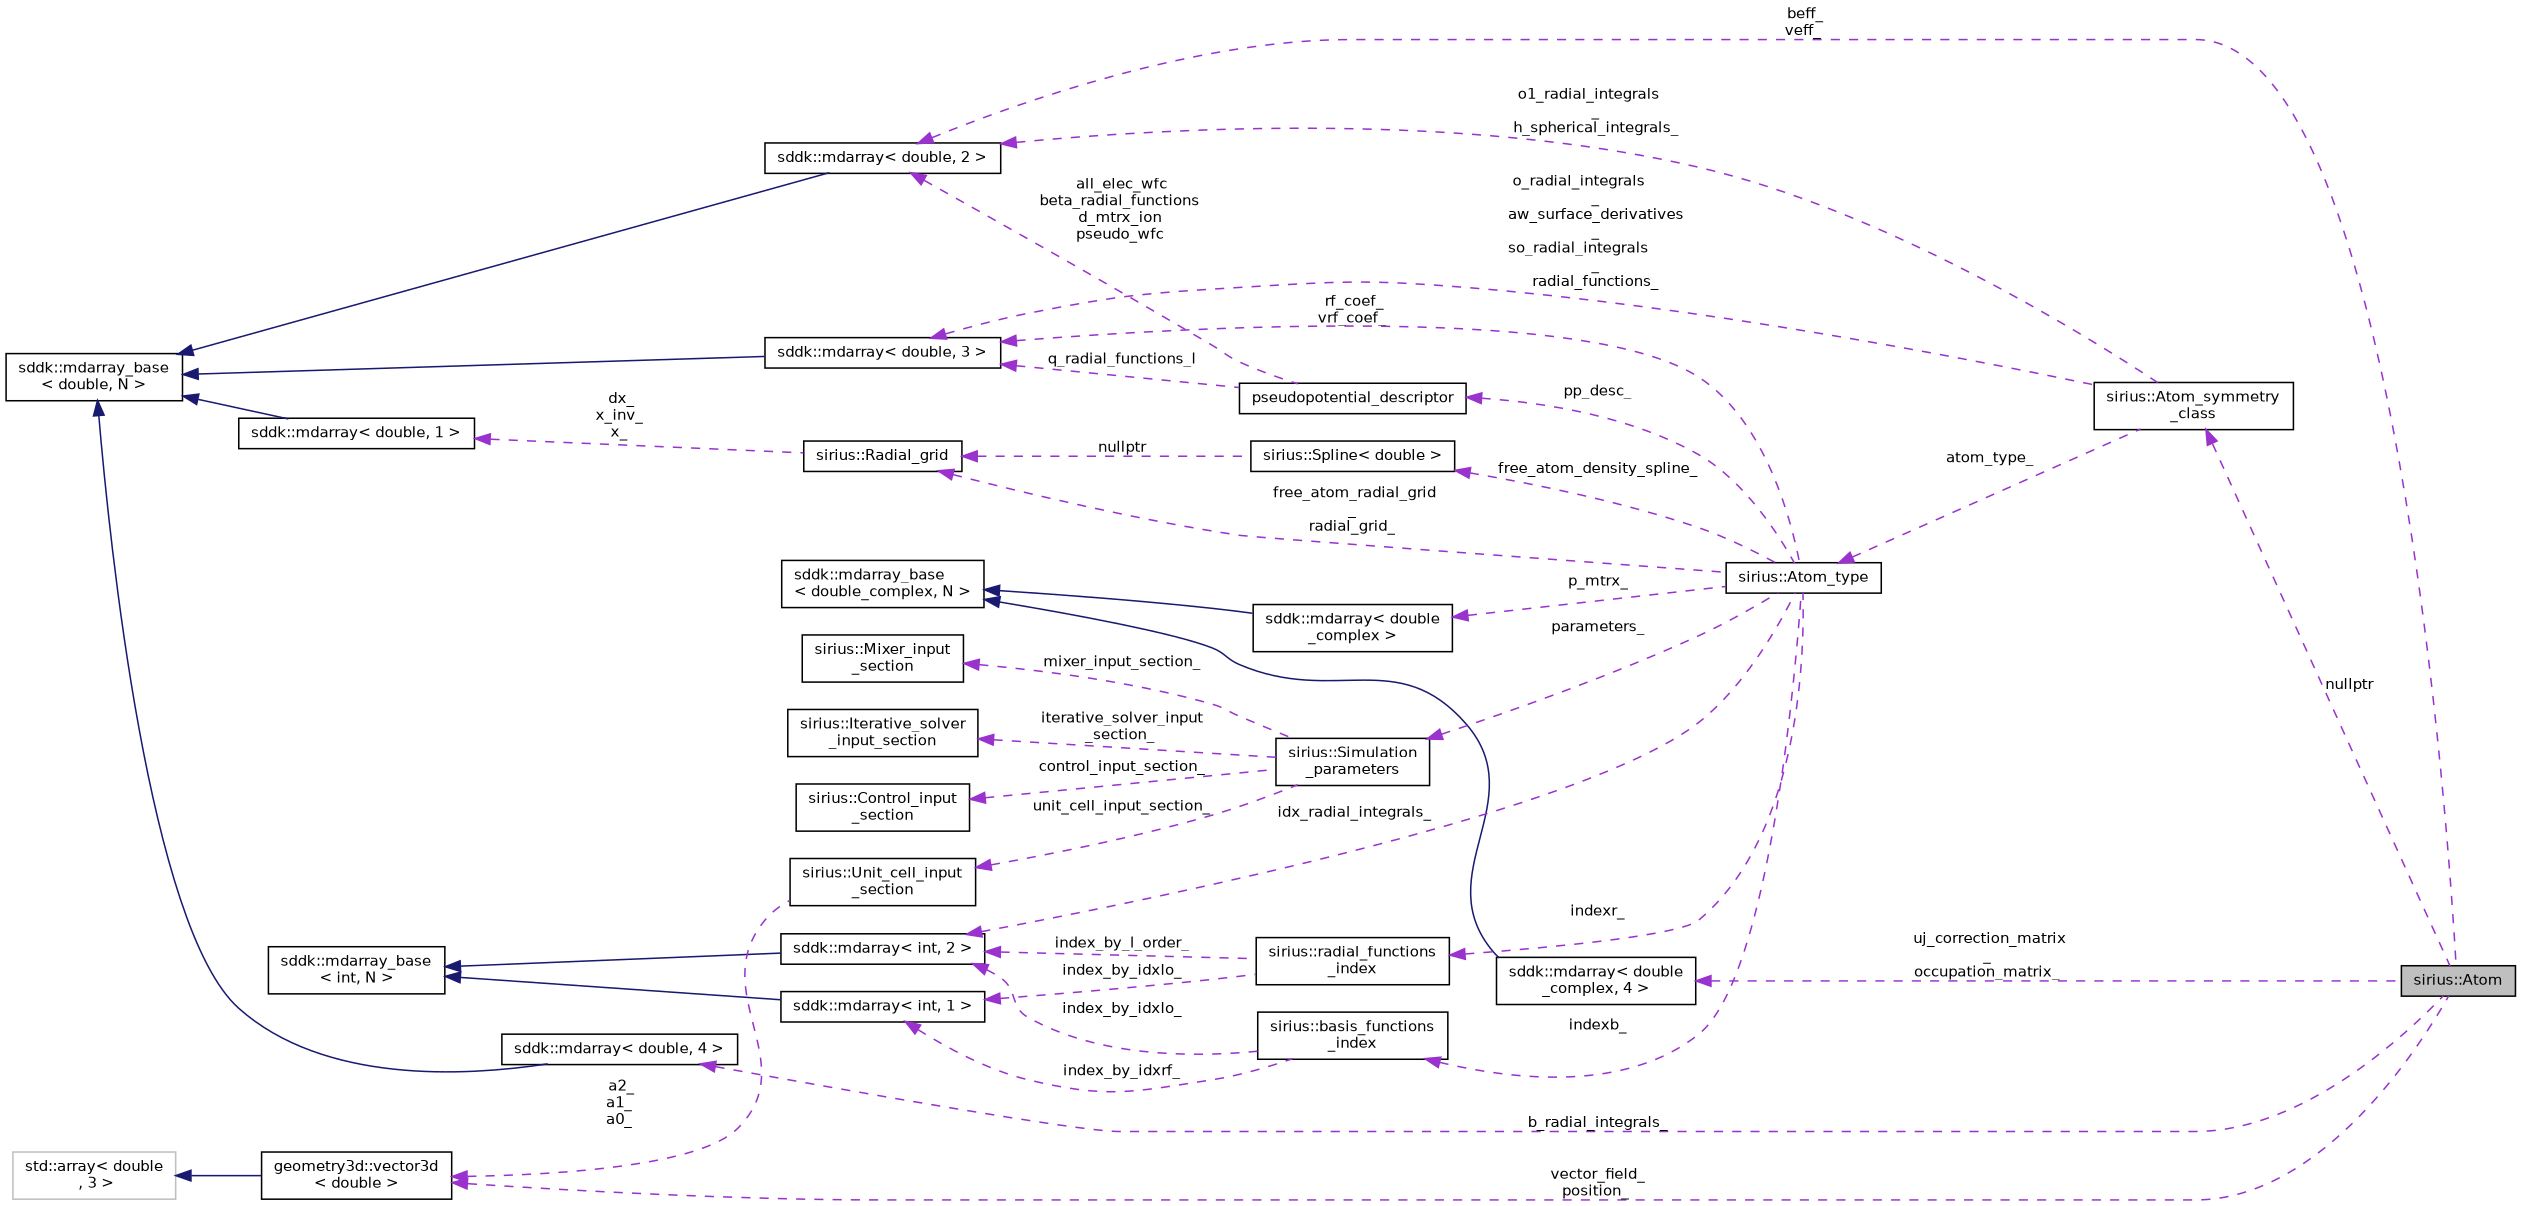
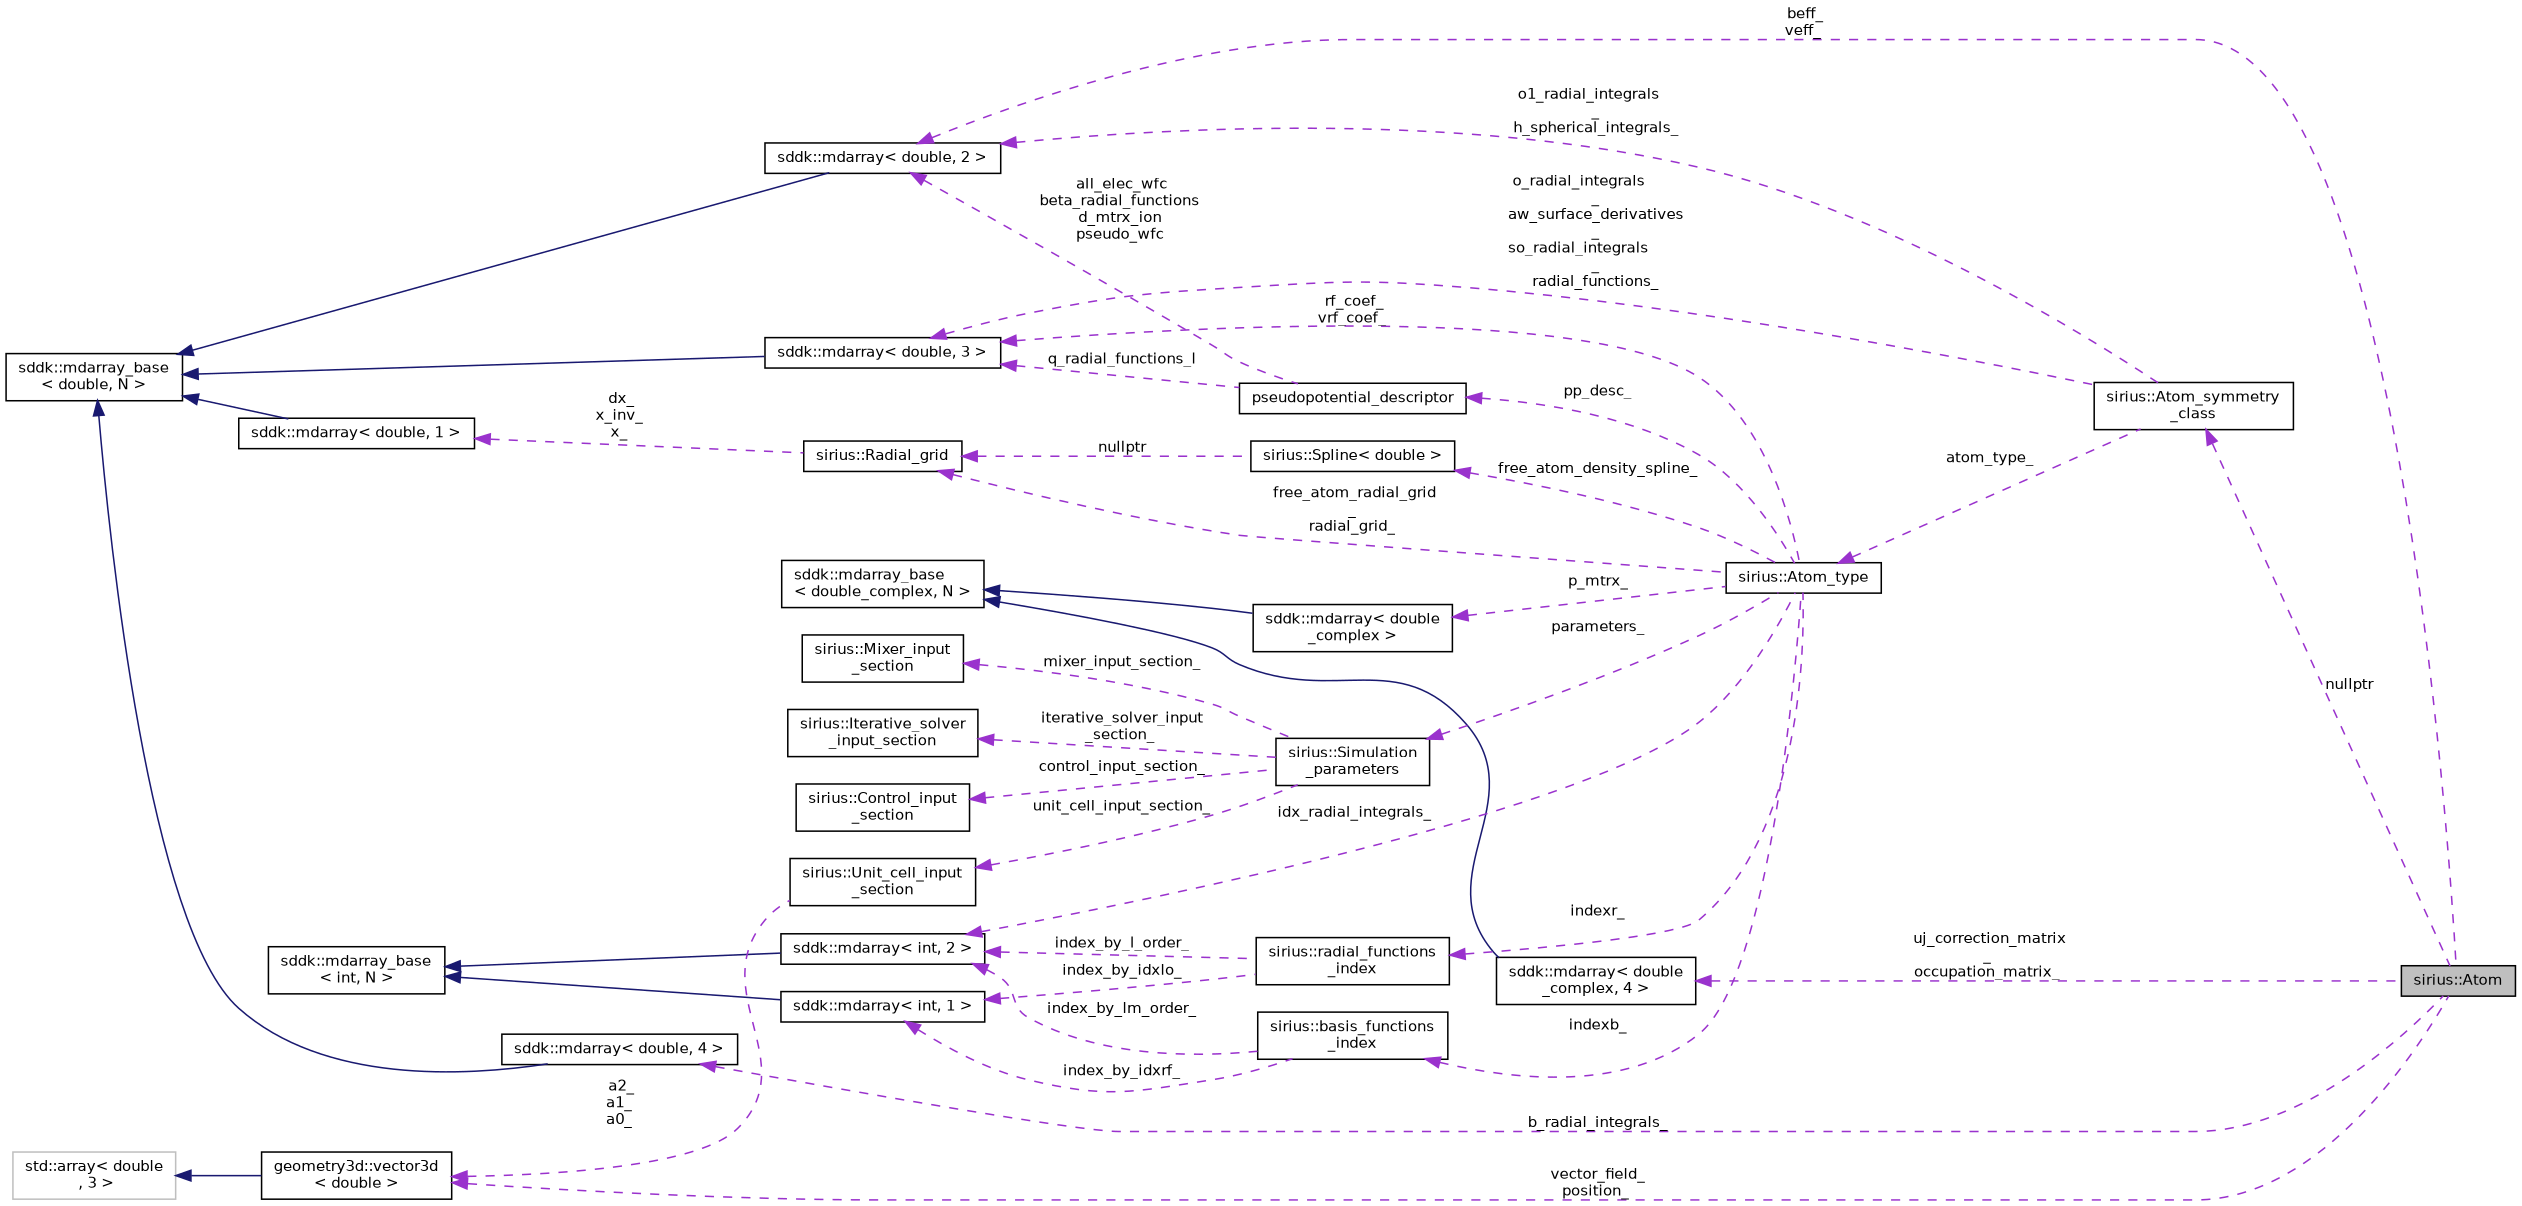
  digraph {
    rankdir=LR
    node [color=black fillcolor=white fontname=Helvetica fontsize=10 shape=record style=filled]
    edge [color=darkorchid3 dir=back fontname=Helvetica fontsize=10 labelfontname=Helvetica labelfontsize=10 style=dashed]
    n1 [fillcolor=grey75 fontcolor=black height=0.2 label="sirius::Atom" width=0.4]
    n2 [height=0.2 label="sddk::mdarray\< double\l_complex, 4 \>" width=0.4]
    n3 [height=0.2 label="sddk::mdarray_base\l\< double_complex, N \>" width=0.4]
    n4 [height=0.2 label="sddk::mdarray\< double\l_complex \>" width=0.4]
    n5 [height=0.2 label="sirius::Atom_type" width=0.4]
    n6 [height=0.2 label="sirius::Atom_symmetry\l_class" width=0.4]
    n7 [height=0.2 label=pseudopotential_descriptor width=0.4]
    n8 [height=0.2 label="sddk::mdarray\< double, 2 \>" width=0.4]
    n9 [height=0.2 label="sddk::mdarray_base\l\< double, N \>" width=0.4]
    n10 [height=0.2 label="sddk::mdarray\< double, 3 \>" width=0.4]
    n11 [height=0.2 label="sddk::mdarray\< double, 1 \>" width=0.4]
    n12 [height=0.2 label="sddk::mdarray\< double, 4 \>" width=0.4]
    n13 [height=0.2 label="sirius::Radial_grid" width=0.4]
    n14 [height=0.2 label="sddk::mdarray\< int, 2 \>" width=0.4]
    n15 [height=0.2 label="sirius::radial_functions\l_index" width=0.4]
    n16 [height=0.2 label="sirius::basis_functions\l_index" width=0.4]
    n17 [height=0.2 label="sddk::mdarray_base\l\< int, N \>" width=0.4]
    n18 [height=0.2 label="sddk::mdarray\< int, 1 \>" width=0.4]
    n19 [height=0.2 label="sirius::Spline\< double \>" width=0.4]
    n20 [height=0.2 label="sirius::Simulation\l_parameters" width=0.4]
    n21 [height=0.2 label="sirius::Iterative_solver\l_input_section" width=0.4]
    n22 [height=0.2 label="sirius::Unit_cell_input\l_section" width=0.4]
    n23 [height=0.2 label="geometry3d::vector3d\l\< double \>" width=0.4]
    n24 [color=grey75 height=0.2 label="std::array\< double\l , 3 \>" width=0.4]
    n25 [height=0.2 label="sirius::Mixer_input\l_section" width=0.4]
    n26 [height=0.2 label="sirius::Control_input\l_section" width=0.4]
    n2 -> n1 [label=" uj_correction_matrix\l_\noccupation_matrix_"]
    n3 -> n2 [color=midnightblue style=solid]
    n3 -> n4 [color=midnightblue style=solid]
    n4 -> n5 [label=" p_mtrx_"]
    n5 -> n6 [label=" atom_type_"]
    n6 -> n1 [label=" nullptr"]
    n7 -> n5 [label=" pp_desc_"]
    n8 -> n1 [label=" beff_\nveff_"]
    n8 -> n6 [label=" o1_radial_integrals\l_\nh_spherical_integrals_"]
    n8 -> n7 [label=" all_elec_wfc\nbeta_radial_functions\nd_mtrx_ion\npseudo_wfc"]
    n9 -> n8 [color=midnightblue style=solid]
    n9 -> n10 [color=midnightblue style=solid]
    n9 -> n11 [color=midnightblue style=solid]
    n9 -> n12 [color=midnightblue style=solid]
    n10 -> n5 [label=" rf_coef_\nvrf_coef_"]
    n10 -> n6 [label=" o_radial_integrals\l_\naw_surface_derivatives\l_\nso_radial_integrals\l_\nradial_functions_"]
    n10 -> n7 [label=" q_radial_functions_l"]
    n11 -> n13 [label=" dx_\nx_inv_\nx_"]
    n12 -> n1 [label=" b_radial_integrals_"]
    n13 -> n5 [label=" free_atom_radial_grid\l_\nradial_grid_"]
    n13 -> n19 [label=" nullptr"]
    n14 -> n5 [label=" idx_radial_integrals_"]
    n14 -> n15 [label=" index_by_l_order_"]
-   n14 -> n16 [label=" index_by_idxlo_"]
+   n14 -> n16 [label=" index_by_lm_order_"]
    n15 -> n5 [label=" indexr_"]
    n16 -> n5 [label=" indexb_"]
    n17 -> n14 [color=midnightblue style=solid]
    n17 -> n18 [color=midnightblue style=solid]
    n18 -> n15 [label=" index_by_idxlo_"]
    n18 -> n16 [label=" index_by_idxrf_"]
    n19 -> n5 [label=" free_atom_density_spline_"]
    n20 -> n5 [label=" parameters_"]
    n21 -> n20 [label=" iterative_solver_input\l_section_"]
    n22 -> n20 [label=" unit_cell_input_section_"]
    n23 -> n1 [label=" vector_field_\nposition_"]
    n23 -> n22 [label=" a2_\na1_\na0_"]
    n24 -> n23 [color=midnightblue style=solid]
    n25 -> n20 [label=" mixer_input_section_"]
    n26 -> n20 [label=" control_input_section_"]
  }
